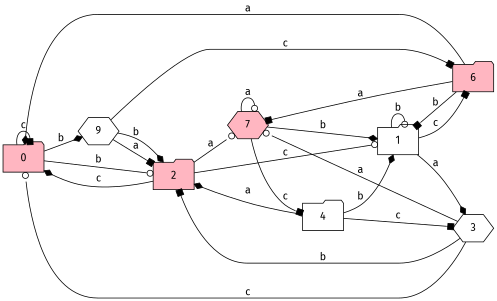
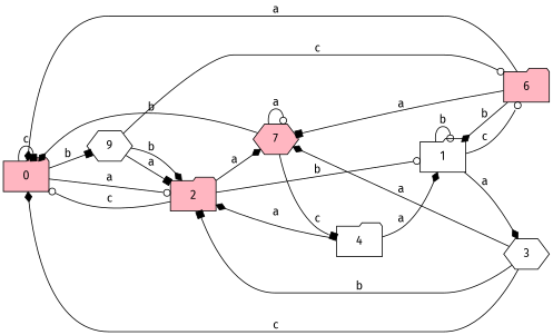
  digraph {
    fontname="Fira Sans"
    rankdir=LR
    node [fillcolor=lightpink fontname="Fira Sans" shape=folder style=filled]
    edge [arrowhead=box fontname="Fira Sans"]
    n1 [label=0]
    n2 [label=2]
    n3 [fillcolor=white label=9 shape=hexagon]
    n4 [fillcolor=white label=1]
    n5 [label=7 shape=hexagon]
    n6 [label=6]
    n7 [fillcolor=white label=3 shape=hexagon]
    n8 [fillcolor=white label=4]
    n1 -> n1 [label=c]
-   n1 -> n2 [arrowhead=odot label=b]
-   n1 -> n3 [arrowhead=diamond label=b]
-   n2 -> n1 [arrowhead=diamond label=c]
-   n2 -> n4 [arrowhead=odot label=c]
-   n2 -> n5 [arrowhead=odot label=a]
+   n1 -> n2 [arrowhead=odot label=a]
+   n1 -> n3 [label=b]
+   n2 -> n1 [arrowhead=odot label=c]
+   n2 -> n4 [arrowhead=odot label=b]
+   n2 -> n5 [arrowhead=diamond label=a]
    n3 -> n2 [label=a]
    n3 -> n2 [arrowhead=diamond label=b]
-   n3 -> n6 [label=c]
+   n3 -> n6 [arrowhead=odot label=c]
    n4 -> n4 [arrowhead=odot label=b]
-   n4 -> n6 [label=c]
+   n4 -> n6 [arrowhead=odot label=c]
    n4 -> n7 [arrowhead=diamond label=a]
-   n5 -> n4 [arrowhead=diamond label=b]
+   n5 -> n1 [arrowhead=diamond label=b]
    n5 -> n5 [arrowhead=odot label=a]
    n5 -> n8 [label=c]
    n6 -> n1 [arrowhead=diamond label=a]
-   n6 -> n4 [label=b]
+   n6 -> n4 [arrowhead=diamond label=b]
    n6 -> n5 [label=a]
-   n7 -> n1 [arrowhead=odot label=c]
+   n7 -> n1 [arrowhead=diamond label=c]
    n7 -> n2 [label=b]
-   n7 -> n5 [arrowhead=odot label=a]
+   n7 -> n5 [arrowhead=diamond label=a]
    n8 -> n2 [arrowhead=diamond label=a]
-   n8 -> n4 [arrowhead=diamond label=b]
-   n8 -> n7 [label=c]
+   n8 -> n4 [arrowhead=diamond label=a]
  }
